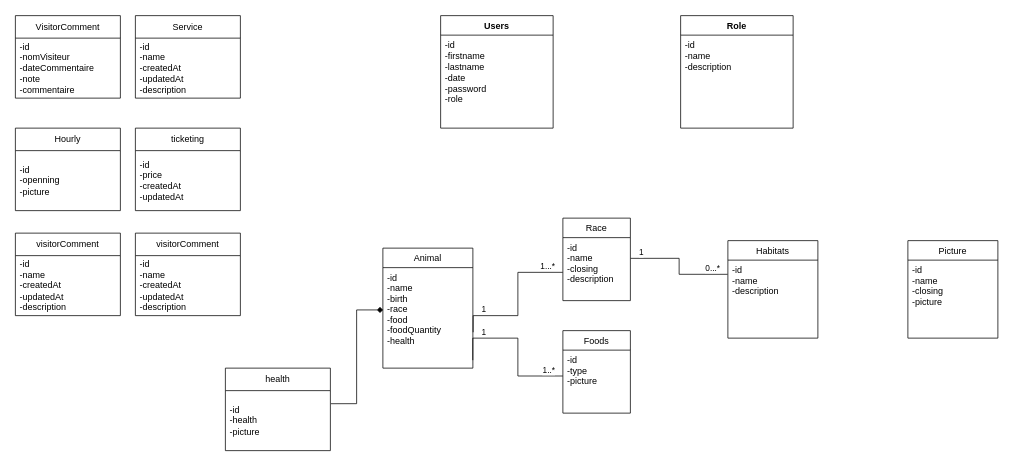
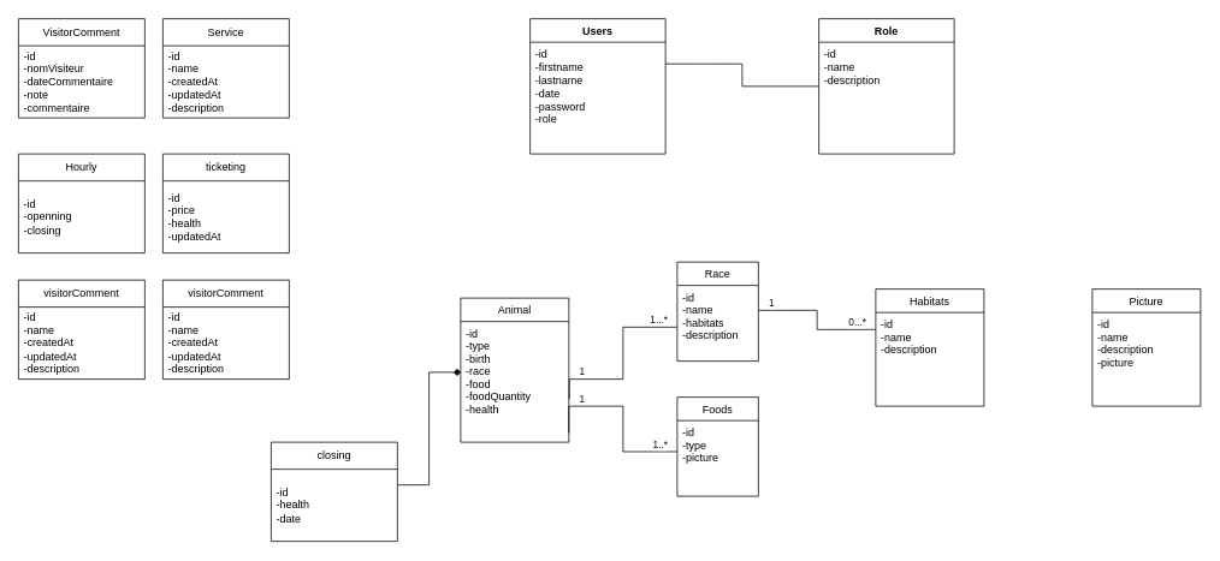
  <mxCell id="0" />
  <mxCell id="1" parent="0" />
  <mxCell id="2" value="Animal" style="swimlane;fontStyle=0;align=center;verticalAlign=top;childLayout=stackLayout;horizontal=1;startSize=26;horizontalStack=0;resizeParent=1;resizeLast=0;collapsible=1;marginBottom=0;rounded=0;shadow=0;strokeWidth=1;" parent="1" vertex="1"><mxGeometry x="510" y="330" width="120" height="160" as="geometry"><mxRectangle x="230" y="140" width="160" height="26" as="alternateBounds" /></mxGeometry></mxCell>
- <mxCell id="3" value="-id&#10;-name&#10;-birth&#10;-race&#10;-food&#10;-foodQuantity&#10;-health" style="text;align=left;verticalAlign=top;spacingLeft=4;spacingRight=4;overflow=hidden;rotatable=0;points=[[0,0.5],[1,0.5]];portConstraint=eastwest;" parent="2" vertex="1"><mxGeometry y="26" width="120" height="134" as="geometry" /></mxCell>
+ <mxCell id="3" value="-id&#10;-type&#10;-birth&#10;-race&#10;-food&#10;-foodQuantity&#10;-health" style="text;align=left;verticalAlign=top;spacingLeft=4;spacingRight=4;overflow=hidden;rotatable=0;points=[[0,0.5],[1,0.5]];portConstraint=eastwest;" parent="2" vertex="1"><mxGeometry y="26" width="120" height="134" as="geometry" /></mxCell>
  <mxCell id="4" value="Race" style="swimlane;fontStyle=0;align=center;verticalAlign=top;childLayout=stackLayout;horizontal=1;startSize=26;horizontalStack=0;resizeParent=1;resizeLast=0;collapsible=1;marginBottom=0;rounded=0;shadow=0;strokeWidth=1;" parent="1" vertex="1"><mxGeometry x="750" y="290" width="90" height="110" as="geometry"><mxRectangle x="230" y="140" width="160" height="26" as="alternateBounds" /></mxGeometry></mxCell>
- <mxCell id="5" value="-id&#10;-name&#10;-closing&#10;-description" style="text;align=left;verticalAlign=top;spacingLeft=4;spacingRight=4;overflow=hidden;rotatable=0;points=[[0,0.5],[1,0.5]];portConstraint=eastwest;" parent="4" vertex="1"><mxGeometry y="26" width="90" height="84" as="geometry" /></mxCell>
+ <mxCell id="5" value="-id&#10;-name&#10;-habitats&#10;-description" style="text;align=left;verticalAlign=top;spacingLeft=4;spacingRight=4;overflow=hidden;rotatable=0;points=[[0,0.5],[1,0.5]];portConstraint=eastwest;" parent="4" vertex="1"><mxGeometry y="26" width="90" height="84" as="geometry" /></mxCell>
  <mxCell id="6" value="" style="endArrow=none;html=1;edgeStyle=orthogonalEdgeStyle;rounded=0;exitX=1.003;exitY=0.643;exitDx=0;exitDy=0;exitPerimeter=0;entryX=-0.002;entryY=0.551;entryDx=0;entryDy=0;entryPerimeter=0;strokeColor=default;curved=0;" parent="1" source="3" target="5" edge="1"><mxGeometry relative="1" as="geometry"><mxPoint x="754" y="480" as="sourcePoint" /><mxPoint x="914" y="480" as="targetPoint" /><Array as="points"><mxPoint x="630" y="420" /><mxPoint x="690" y="420" /><mxPoint x="690" y="362" /></Array></mxGeometry></mxCell>
  <mxCell id="7" value="1" style="edgeLabel;resizable=0;html=1;align=left;verticalAlign=bottom;" parent="6" connectable="0" vertex="1"><mxGeometry x="-1" relative="1" as="geometry"><mxPoint x="10" y="-22" as="offset" /></mxGeometry></mxCell>
  <mxCell id="8" value="1...*" style="edgeLabel;resizable=0;html=1;align=right;verticalAlign=bottom;" parent="6" connectable="0" vertex="1"><mxGeometry x="1" relative="1" as="geometry"><mxPoint x="-10" as="offset" /></mxGeometry></mxCell>
  <mxCell id="9" value="Foods" style="swimlane;fontStyle=0;align=center;verticalAlign=top;childLayout=stackLayout;horizontal=1;startSize=26;horizontalStack=0;resizeParent=1;resizeLast=0;collapsible=1;marginBottom=0;rounded=0;shadow=0;strokeWidth=1;" parent="1" vertex="1"><mxGeometry x="750" y="440" width="90" height="110" as="geometry"><mxRectangle x="230" y="140" width="160" height="26" as="alternateBounds" /></mxGeometry></mxCell>
  <mxCell id="10" value="-id&#10;-type&#10;-picture&#10;" style="text;align=left;verticalAlign=top;spacingLeft=4;spacingRight=4;overflow=hidden;rotatable=0;points=[[0,0.5],[1,0.5]];portConstraint=eastwest;" parent="9" vertex="1"><mxGeometry y="26" width="90" height="84" as="geometry" /></mxCell>
  <mxCell id="11" value="" style="endArrow=none;html=1;edgeStyle=orthogonalEdgeStyle;rounded=0;exitX=0.999;exitY=0.921;exitDx=0;exitDy=0;exitPerimeter=0;entryX=-0.001;entryY=0.411;entryDx=0;entryDy=0;entryPerimeter=0;" parent="1" source="3" target="10" edge="1"><mxGeometry relative="1" as="geometry"><mxPoint x="814" y="480" as="sourcePoint" /><mxPoint x="974" y="480" as="targetPoint" /><Array as="points"><mxPoint x="630" y="450" /><mxPoint x="690" y="450" /><mxPoint x="690" y="501" /></Array></mxGeometry></mxCell>
  <mxCell id="12" value="1" style="edgeLabel;resizable=0;html=1;align=left;verticalAlign=bottom;" parent="11" connectable="0" vertex="1"><mxGeometry x="-1" relative="1" as="geometry"><mxPoint x="10" y="-29" as="offset" /></mxGeometry></mxCell>
  <mxCell id="13" value="1..*" style="edgeLabel;resizable=0;html=1;align=right;verticalAlign=bottom;" parent="11" connectable="0" vertex="1"><mxGeometry x="1" relative="1" as="geometry"><mxPoint x="-10" as="offset" /></mxGeometry></mxCell>
  <mxCell id="14" value="Habitats" style="swimlane;fontStyle=0;align=center;verticalAlign=top;childLayout=stackLayout;horizontal=1;startSize=26;horizontalStack=0;resizeParent=1;resizeLast=0;collapsible=1;marginBottom=0;rounded=0;shadow=0;strokeWidth=1;" parent="1" vertex="1"><mxGeometry x="970" y="320" width="120" height="130" as="geometry"><mxRectangle x="230" y="140" width="160" height="26" as="alternateBounds" /></mxGeometry></mxCell>
  <mxCell id="15" value="-id&#10;-name&#10;-description&#10;" style="text;align=left;verticalAlign=top;spacingLeft=4;spacingRight=4;overflow=hidden;rotatable=0;points=[[0,0.5],[1,0.5]];portConstraint=eastwest;" parent="14" vertex="1"><mxGeometry y="26" width="120" height="104" as="geometry" /></mxCell>
  <mxCell id="16" value="" style="endArrow=none;html=1;edgeStyle=orthogonalEdgeStyle;rounded=0;entryX=-0.003;entryY=0.182;entryDx=0;entryDy=0;entryPerimeter=0;exitX=1.004;exitY=0.329;exitDx=0;exitDy=0;exitPerimeter=0;" parent="1" target="15" edge="1" source="5"><mxGeometry relative="1" as="geometry"><mxPoint x="1014" y="324.66" as="sourcePoint" /><mxPoint x="1174" y="324.66" as="targetPoint" /></mxGeometry></mxCell>
  <mxCell id="17" value="1" style="edgeLabel;resizable=0;html=1;align=left;verticalAlign=bottom;" parent="16" connectable="0" vertex="1"><mxGeometry x="-1" relative="1" as="geometry"><mxPoint x="10" as="offset" /></mxGeometry></mxCell>
  <mxCell id="18" value="0...*" style="edgeLabel;resizable=0;html=1;align=right;verticalAlign=bottom;" parent="16" connectable="0" vertex="1"><mxGeometry x="1" relative="1" as="geometry"><mxPoint x="-10" as="offset" /></mxGeometry></mxCell>
  <mxCell id="19" value="Users" style="swimlane;fontStyle=1;align=center;verticalAlign=top;childLayout=stackLayout;horizontal=1;startSize=26;horizontalStack=0;resizeParent=1;resizeParentMax=0;resizeLast=0;collapsible=1;marginBottom=0;whiteSpace=wrap;html=1;" parent="1" vertex="1"><mxGeometry x="587" y="20" width="150" height="150" as="geometry" /></mxCell>
  <mxCell id="20" value="-id&lt;div&gt;-firstname&lt;/div&gt;&lt;div&gt;-lastname&lt;br&gt;&lt;div&gt;-date&lt;/div&gt;&lt;div&gt;-password&lt;/div&gt;&lt;div&gt;-role&lt;/div&gt;&lt;/div&gt;" style="text;strokeColor=none;fillColor=none;align=left;verticalAlign=top;spacingLeft=4;spacingRight=4;overflow=hidden;rotatable=0;points=[[0,0.5],[1,0.5]];portConstraint=eastwest;whiteSpace=wrap;html=1;" parent="19" vertex="1"><mxGeometry y="26" width="150" height="124" as="geometry" /></mxCell>
  <mxCell id="21" value="Service" style="swimlane;fontStyle=0;childLayout=stackLayout;horizontal=1;startSize=30;horizontalStack=0;resizeParent=1;resizeParentMax=0;resizeLast=0;collapsible=1;marginBottom=0;whiteSpace=wrap;html=1;" vertex="1" parent="1"><mxGeometry x="180" y="20" width="140" height="110" as="geometry"><mxRectangle x="-280" y="20" width="120" height="30" as="alternateBounds" /></mxGeometry></mxCell>
  <mxCell id="22" value="-id&lt;div&gt;-name&lt;/div&gt;&lt;div&gt;-createdAt&lt;/div&gt;&lt;div&gt;-updatedAt&lt;/div&gt;&lt;div&gt;-description&lt;/div&gt;" style="text;strokeColor=none;fillColor=none;align=left;verticalAlign=middle;spacingLeft=4;spacingRight=4;overflow=hidden;points=[[0,0.5],[1,0.5]];portConstraint=eastwest;rotatable=0;whiteSpace=wrap;html=1;" vertex="1" parent="21"><mxGeometry y="30" width="140" height="80" as="geometry" /></mxCell>
  <mxCell id="23" value="Picture" style="swimlane;fontStyle=0;align=center;verticalAlign=top;childLayout=stackLayout;horizontal=1;startSize=26;horizontalStack=0;resizeParent=1;resizeLast=0;collapsible=1;marginBottom=0;rounded=0;shadow=0;strokeWidth=1;" vertex="1" parent="1"><mxGeometry x="1210" y="320" width="120" height="130" as="geometry"><mxRectangle x="230" y="140" width="160" height="26" as="alternateBounds" /></mxGeometry></mxCell>
- <mxCell id="24" value="-id&#10;-name&#10;-closing&#10;-picture" style="text;align=left;verticalAlign=top;spacingLeft=4;spacingRight=4;overflow=hidden;rotatable=0;points=[[0,0.5],[1,0.5]];portConstraint=eastwest;" vertex="1" parent="23"><mxGeometry y="26" width="120" height="104" as="geometry" /></mxCell>
+ <mxCell id="24" value="-id&#10;-name&#10;-description&#10;-picture" style="text;align=left;verticalAlign=top;spacingLeft=4;spacingRight=4;overflow=hidden;rotatable=0;points=[[0,0.5],[1,0.5]];portConstraint=eastwest;" vertex="1" parent="23"><mxGeometry y="26" width="120" height="104" as="geometry" /></mxCell>
  <mxCell id="25" value="Role" style="swimlane;fontStyle=1;align=center;verticalAlign=top;childLayout=stackLayout;horizontal=1;startSize=26;horizontalStack=0;resizeParent=1;resizeParentMax=0;resizeLast=0;collapsible=1;marginBottom=0;whiteSpace=wrap;html=1;" vertex="1" parent="1"><mxGeometry x="907" y="20" width="150" height="150" as="geometry" /></mxCell>
  <mxCell id="26" value="-id&lt;div&gt;-name&lt;/div&gt;&lt;div&gt;-description&lt;/div&gt;" style="text;strokeColor=none;fillColor=none;align=left;verticalAlign=top;spacingLeft=4;spacingRight=4;overflow=hidden;rotatable=0;points=[[0,0.5],[1,0.5]];portConstraint=eastwest;whiteSpace=wrap;html=1;" vertex="1" parent="25"><mxGeometry y="26" width="150" height="124" as="geometry" /></mxCell>
+ <mxCell id="27" style="edgeStyle=orthogonalEdgeStyle;rounded=0;orthogonalLoop=1;jettySize=auto;html=1;entryX=1;entryY=0.194;entryDx=0;entryDy=0;entryPerimeter=0;strokeColor=default;endArrow=none;endFill=0;" edge="1" parent="1" source="25" target="20"><mxGeometry relative="1" as="geometry" /></mxCell>
  <mxCell id="28" value="visitorComment" style="swimlane;fontStyle=0;childLayout=stackLayout;horizontal=1;startSize=30;horizontalStack=0;resizeParent=1;resizeParentMax=0;resizeLast=0;collapsible=1;marginBottom=0;whiteSpace=wrap;html=1;" vertex="1" parent="1"><mxGeometry x="20" y="310" width="140" height="110" as="geometry"><mxRectangle x="-280" y="20" width="120" height="30" as="alternateBounds" /></mxGeometry></mxCell>
  <mxCell id="29" value="-id&lt;div&gt;-name&lt;/div&gt;&lt;div&gt;-createdAt&lt;/div&gt;&lt;div&gt;-updatedAt&lt;/div&gt;&lt;div&gt;-description&lt;/div&gt;" style="text;strokeColor=none;fillColor=none;align=left;verticalAlign=middle;spacingLeft=4;spacingRight=4;overflow=hidden;points=[[0,0.5],[1,0.5]];portConstraint=eastwest;rotatable=0;whiteSpace=wrap;html=1;" vertex="1" parent="28"><mxGeometry y="30" width="140" height="80" as="geometry" /></mxCell>
  <mxCell id="30" value="ticketing" style="swimlane;fontStyle=0;childLayout=stackLayout;horizontal=1;startSize=30;horizontalStack=0;resizeParent=1;resizeParentMax=0;resizeLast=0;collapsible=1;marginBottom=0;whiteSpace=wrap;html=1;" vertex="1" parent="1"><mxGeometry x="180" y="170" width="140" height="110" as="geometry"><mxRectangle x="-280" y="20" width="120" height="30" as="alternateBounds" /></mxGeometry></mxCell>
- <mxCell id="31" value="-id&lt;div&gt;-price&lt;/div&gt;&lt;div&gt;-createdAt&lt;/div&gt;&lt;div&gt;-updatedAt&lt;/div&gt;" style="text;strokeColor=none;fillColor=none;align=left;verticalAlign=middle;spacingLeft=4;spacingRight=4;overflow=hidden;points=[[0,0.5],[1,0.5]];portConstraint=eastwest;rotatable=0;whiteSpace=wrap;html=1;" vertex="1" parent="30"><mxGeometry y="30" width="140" height="80" as="geometry" /></mxCell>
+ <mxCell id="31" value="-id&lt;div&gt;-price&lt;/div&gt;&lt;div&gt;-health&lt;/div&gt;&lt;div&gt;-updatedAt&lt;/div&gt;" style="text;strokeColor=none;fillColor=none;align=left;verticalAlign=middle;spacingLeft=4;spacingRight=4;overflow=hidden;points=[[0,0.5],[1,0.5]];portConstraint=eastwest;rotatable=0;whiteSpace=wrap;html=1;" vertex="1" parent="30"><mxGeometry y="30" width="140" height="80" as="geometry" /></mxCell>
  <mxCell id="32" value="Hourly" style="swimlane;fontStyle=0;childLayout=stackLayout;horizontal=1;startSize=30;horizontalStack=0;resizeParent=1;resizeParentMax=0;resizeLast=0;collapsible=1;marginBottom=0;whiteSpace=wrap;html=1;" vertex="1" parent="1"><mxGeometry x="20" y="170" width="140" height="110" as="geometry"><mxRectangle x="-280" y="20" width="120" height="30" as="alternateBounds" /></mxGeometry></mxCell>
- <mxCell id="33" value="-id&lt;div&gt;-openning&lt;/div&gt;&lt;div&gt;-picture&lt;/div&gt;" style="text;strokeColor=none;fillColor=none;align=left;verticalAlign=middle;spacingLeft=4;spacingRight=4;overflow=hidden;points=[[0,0.5],[1,0.5]];portConstraint=eastwest;rotatable=0;whiteSpace=wrap;html=1;" vertex="1" parent="32"><mxGeometry y="30" width="140" height="80" as="geometry" /></mxCell>
+ <mxCell id="33" value="-id&lt;div&gt;-openning&lt;/div&gt;&lt;div&gt;-closing&lt;/div&gt;" style="text;strokeColor=none;fillColor=none;align=left;verticalAlign=middle;spacingLeft=4;spacingRight=4;overflow=hidden;points=[[0,0.5],[1,0.5]];portConstraint=eastwest;rotatable=0;whiteSpace=wrap;html=1;" vertex="1" parent="32"><mxGeometry y="30" width="140" height="80" as="geometry" /></mxCell>
  <mxCell id="34" value="VisitorComment" style="swimlane;fontStyle=0;childLayout=stackLayout;horizontal=1;startSize=30;horizontalStack=0;resizeParent=1;resizeParentMax=0;resizeLast=0;collapsible=1;marginBottom=0;whiteSpace=wrap;html=1;" vertex="1" parent="1"><mxGeometry x="20" y="20" width="140" height="110" as="geometry"><mxRectangle x="-280" y="20" width="120" height="30" as="alternateBounds" /></mxGeometry></mxCell>
  <mxCell id="35" value="-id&lt;div&gt;-nomVisiteur&lt;/div&gt;&lt;div&gt;-dateCommentaire&lt;/div&gt;&lt;div&gt;-note&lt;/div&gt;&lt;div&gt;-commentaire&lt;/div&gt;" style="text;strokeColor=none;fillColor=none;align=left;verticalAlign=middle;spacingLeft=4;spacingRight=4;overflow=hidden;points=[[0,0.5],[1,0.5]];portConstraint=eastwest;rotatable=0;whiteSpace=wrap;html=1;" vertex="1" parent="34"><mxGeometry y="30" width="140" height="80" as="geometry" /></mxCell>
  <mxCell id="36" value="visitorComment" style="swimlane;fontStyle=0;childLayout=stackLayout;horizontal=1;startSize=30;horizontalStack=0;resizeParent=1;resizeParentMax=0;resizeLast=0;collapsible=1;marginBottom=0;whiteSpace=wrap;html=1;" vertex="1" parent="1"><mxGeometry x="180" y="310" width="140" height="110" as="geometry"><mxRectangle x="-280" y="20" width="120" height="30" as="alternateBounds" /></mxGeometry></mxCell>
  <mxCell id="37" value="-id&lt;div&gt;-name&lt;/div&gt;&lt;div&gt;-createdAt&lt;/div&gt;&lt;div&gt;-updatedAt&lt;/div&gt;&lt;div&gt;-description&lt;/div&gt;" style="text;strokeColor=none;fillColor=none;align=left;verticalAlign=middle;spacingLeft=4;spacingRight=4;overflow=hidden;points=[[0,0.5],[1,0.5]];portConstraint=eastwest;rotatable=0;whiteSpace=wrap;html=1;" vertex="1" parent="36"><mxGeometry y="30" width="140" height="80" as="geometry" /></mxCell>
- <mxCell id="38" value="health" style="swimlane;fontStyle=0;childLayout=stackLayout;horizontal=1;startSize=30;horizontalStack=0;resizeParent=1;resizeParentMax=0;resizeLast=0;collapsible=1;marginBottom=0;whiteSpace=wrap;html=1;" vertex="1" parent="1"><mxGeometry x="300" y="490" width="140" height="110" as="geometry"><mxRectangle x="-280" y="20" width="120" height="30" as="alternateBounds" /></mxGeometry></mxCell>
- <mxCell id="39" value="-id&lt;div&gt;-health&lt;/div&gt;&lt;div&gt;-picture&lt;/div&gt;" style="text;strokeColor=none;fillColor=none;align=left;verticalAlign=middle;spacingLeft=4;spacingRight=4;overflow=hidden;points=[[0,0.5],[1,0.5]];portConstraint=eastwest;rotatable=0;whiteSpace=wrap;html=1;" vertex="1" parent="38"><mxGeometry y="30" width="140" height="80" as="geometry" /></mxCell>
+ <mxCell id="38" value="closing" style="swimlane;fontStyle=0;childLayout=stackLayout;horizontal=1;startSize=30;horizontalStack=0;resizeParent=1;resizeParentMax=0;resizeLast=0;collapsible=1;marginBottom=0;whiteSpace=wrap;html=1;" vertex="1" parent="1"><mxGeometry x="300" y="490" width="140" height="110" as="geometry"><mxRectangle x="-280" y="20" width="120" height="30" as="alternateBounds" /></mxGeometry></mxCell>
+ <mxCell id="39" value="-id&lt;div&gt;-health&lt;/div&gt;&lt;div&gt;-date&lt;/div&gt;" style="text;strokeColor=none;fillColor=none;align=left;verticalAlign=middle;spacingLeft=4;spacingRight=4;overflow=hidden;points=[[0,0.5],[1,0.5]];portConstraint=eastwest;rotatable=0;whiteSpace=wrap;html=1;" vertex="1" parent="38"><mxGeometry y="30" width="140" height="80" as="geometry" /></mxCell>
  <mxCell id="40" value="" style="endArrow=diamond;html=1;rounded=0;exitX=1.005;exitY=0.218;exitDx=0;exitDy=0;exitPerimeter=0;entryX=0.003;entryY=0.421;entryDx=0;entryDy=0;entryPerimeter=0;edgeStyle=orthogonalEdgeStyle;" edge="1" parent="1" source="39" target="3"><mxGeometry width="50" height="50" relative="1" as="geometry"><mxPoint x="450" y="570" as="sourcePoint" /><mxPoint x="500" y="520" as="targetPoint" /></mxGeometry></mxCell>
